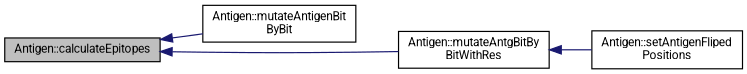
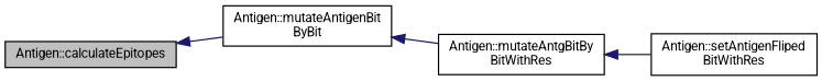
  digraph {
    fontname=Roboto
    rankdir=LR
    node [color=black fillcolor=white fontname=Roboto fontsize=10 shape=record style=filled]
    edge [color=midnightblue dir=back fontname=Roboto fontsize=10 labelfontname=Helvetica labelfontsize=10 style=solid]
    n1 [fillcolor=grey75 fontcolor=black height=0.2 label="Antigen::calculateEpitopes" width=0.4]
    n2 [height=0.2 label="Antigen::mutateAntigenBit\lByBit" width=0.4]
    n3 [height=0.2 label="Antigen::mutateAntgBitBy\lBitWithRes" width=0.4]
-   n4 [height=0.2 label="Antigen::setAntigenFliped\lPositions" width=0.4]
+   n4 [height=0.2 label="Antigen::setAntigenFliped\lBitWithRes" width=0.4]
    n1 -> n2
-   n1 -> n3
+   n2 -> n3
    n3 -> n4
  }
